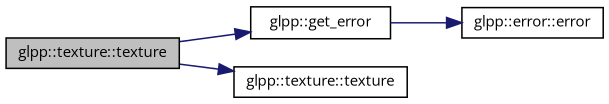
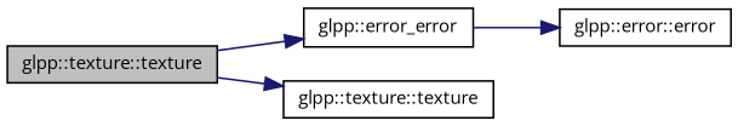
  digraph {
    rankdir=LR
    fontname="Open Sans"
    node [color=black fillcolor=white fontname="Open Sans" fontsize=10 shape=record style=filled]
    edge [color=midnightblue fontname="Open Sans" fontsize=10 labelfontname=Helvetica labelfontsize=10 style=solid]
    n1 [fillcolor=grey75 fontcolor=black height=0.2 label="glpp::texture::texture" width=0.4]
-   n2 [height=0.2 label="glpp::get_error" width=0.4]
+   n2 [height=0.2 label="glpp::error_error" width=0.4]
    n3 [height=0.2 label="glpp::texture::texture" width=0.4]
    n4 [height=0.2 label="glpp::error::error" width=0.4]
    n1 -> n2
    n1 -> n3
    n2 -> n4
  }
